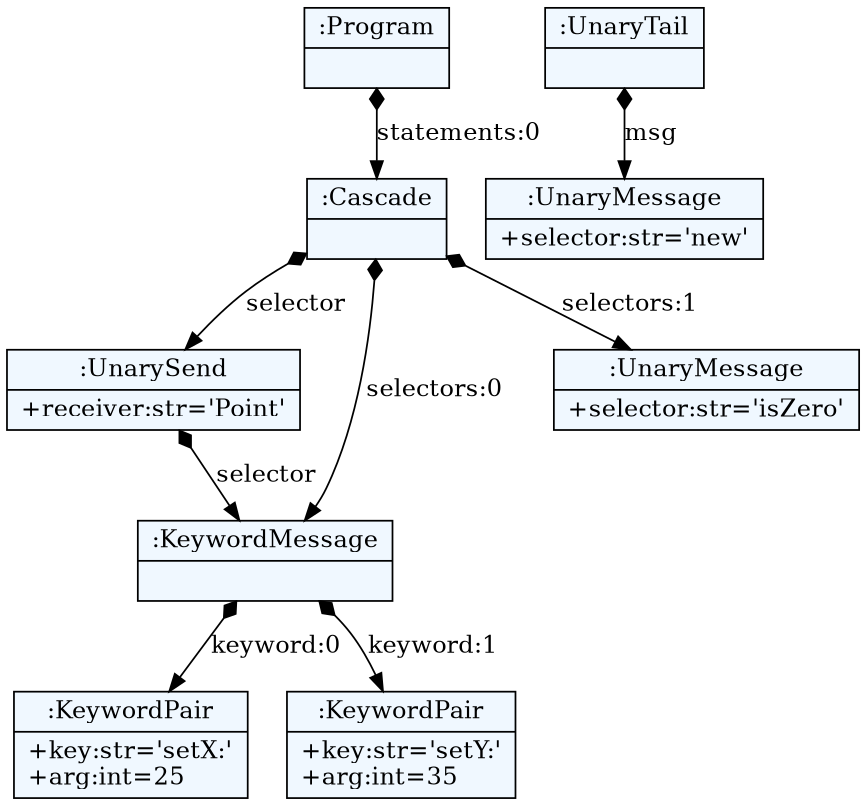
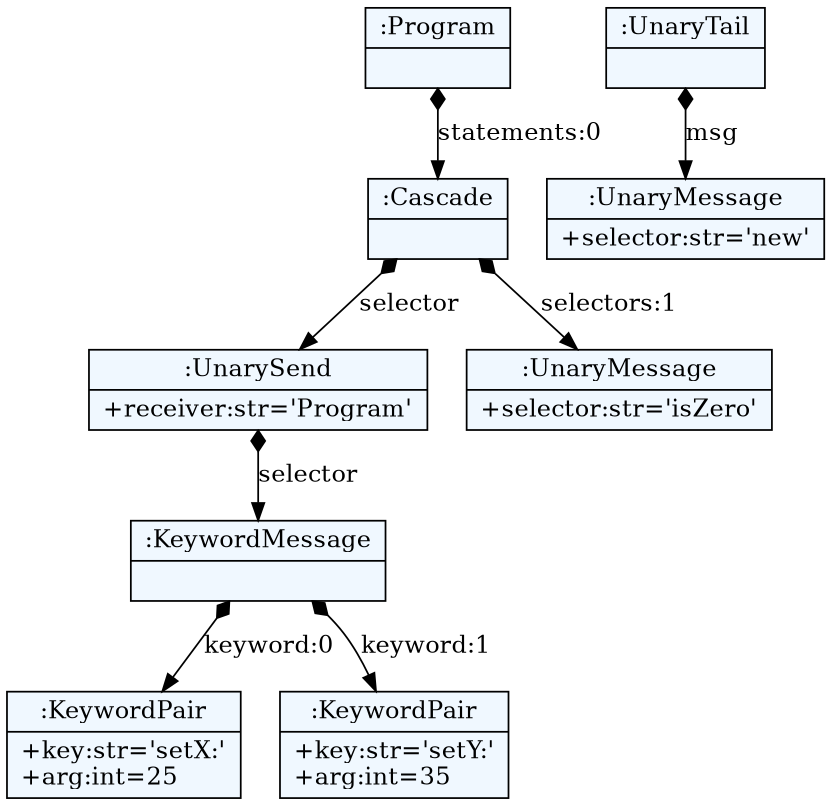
  digraph {
    fontname="Bitstream Vera Sans"
    fontsize=8
    nodesep=0.3
    node [fillcolor=aliceblue shape=record style=filled]
    edge [arrowtail=diamond dir=both]
    n1 [label="{:Program|}"]
    n2 [label="{:Cascade|}"]
-   n3 [label="{:UnarySend|+receiver:str='Point'\l}"]
+   n3 [label="{:UnarySend|+receiver:str='Program'\l}"]
    n4 [label="{:KeywordMessage|}"]
    n5 [label="{:UnaryMessage|+selector:str='isZero'\l}"]
    n6 [label="{:KeywordPair|+key:str='setX:'\l+arg:int=25\l}"]
    n7 [label="{:KeywordPair|+key:str='setY:'\l+arg:int=35\l}"]
    n8 [label="{:UnaryTail|}"]
    n9 [label="{:UnaryMessage|+selector:str='new'\l}"]
    n1 -> n2 [label="statements:0"]
    n2 -> n3 [label=selector]
-   n2 -> n4 [label="selectors:0"]
    n2 -> n5 [label="selectors:1"]
    n3 -> n4 [label=selector]
    n4 -> n6 [label="keyword:0"]
    n4 -> n7 [label="keyword:1"]
    n8 -> n9 [label=msg]
  }
